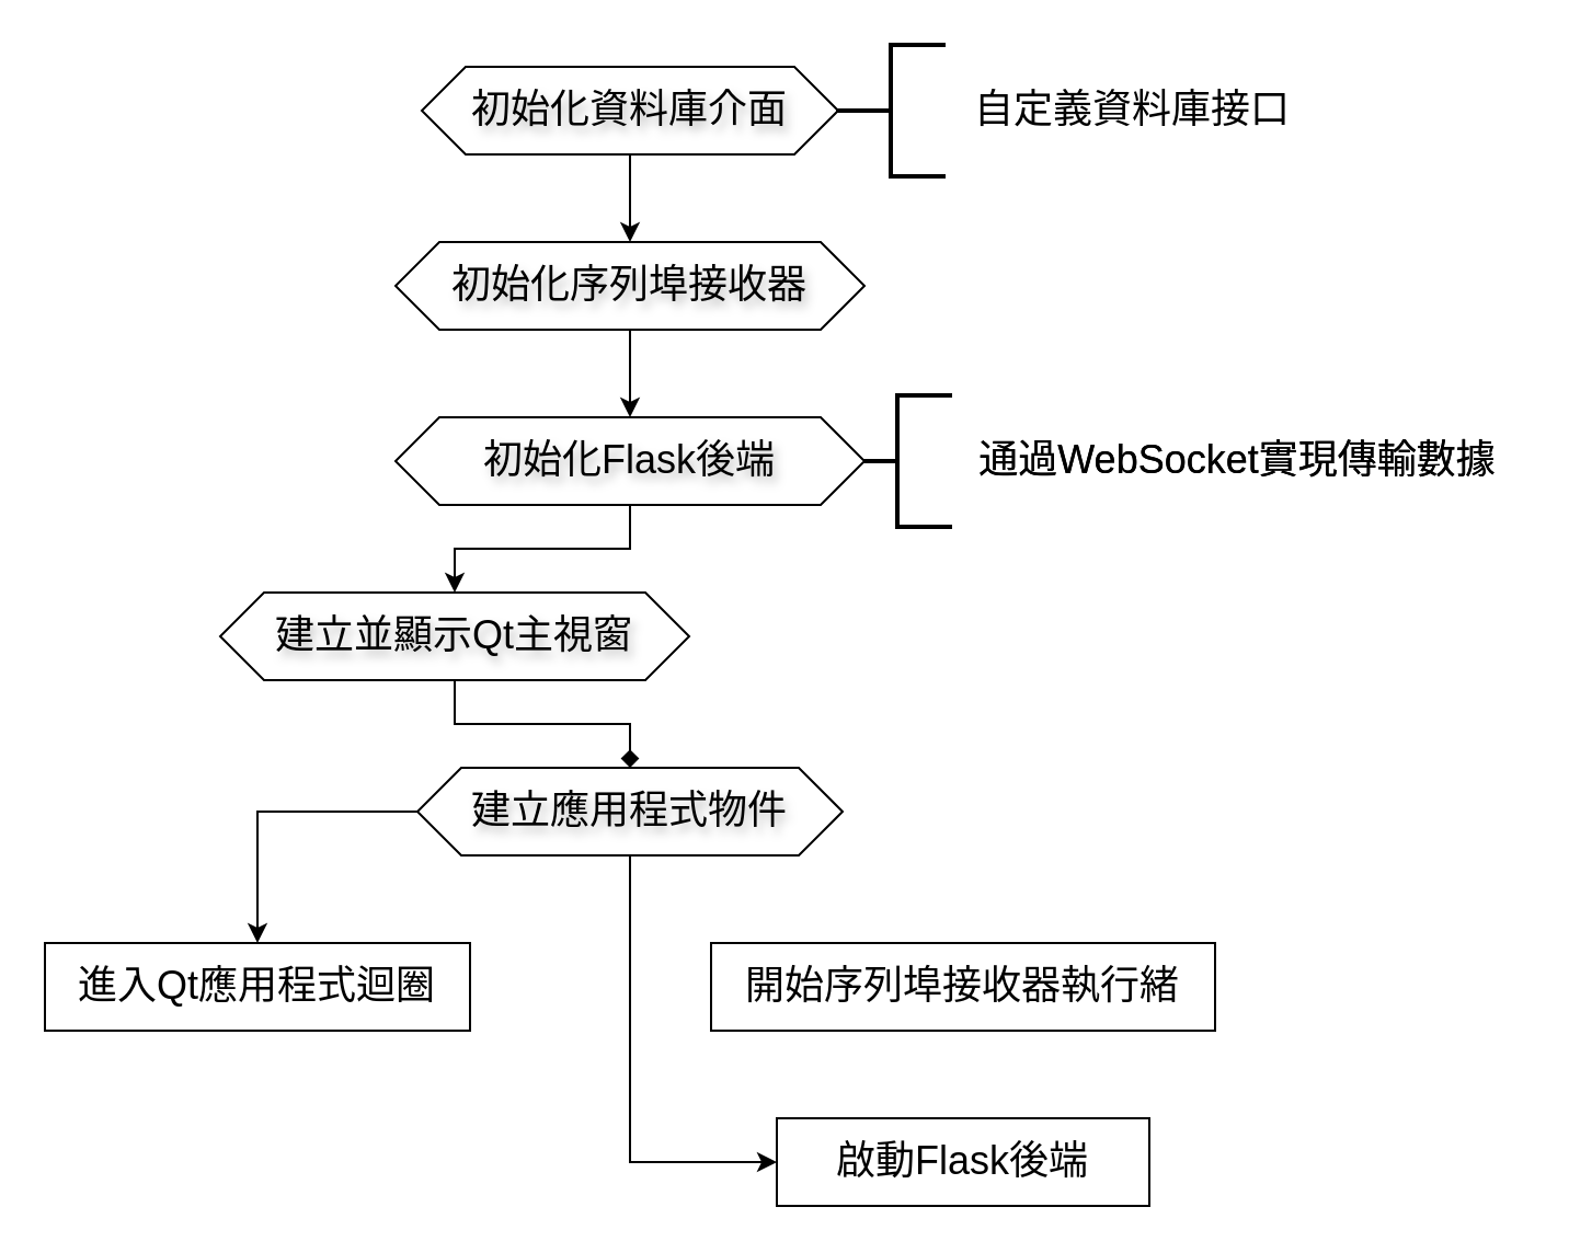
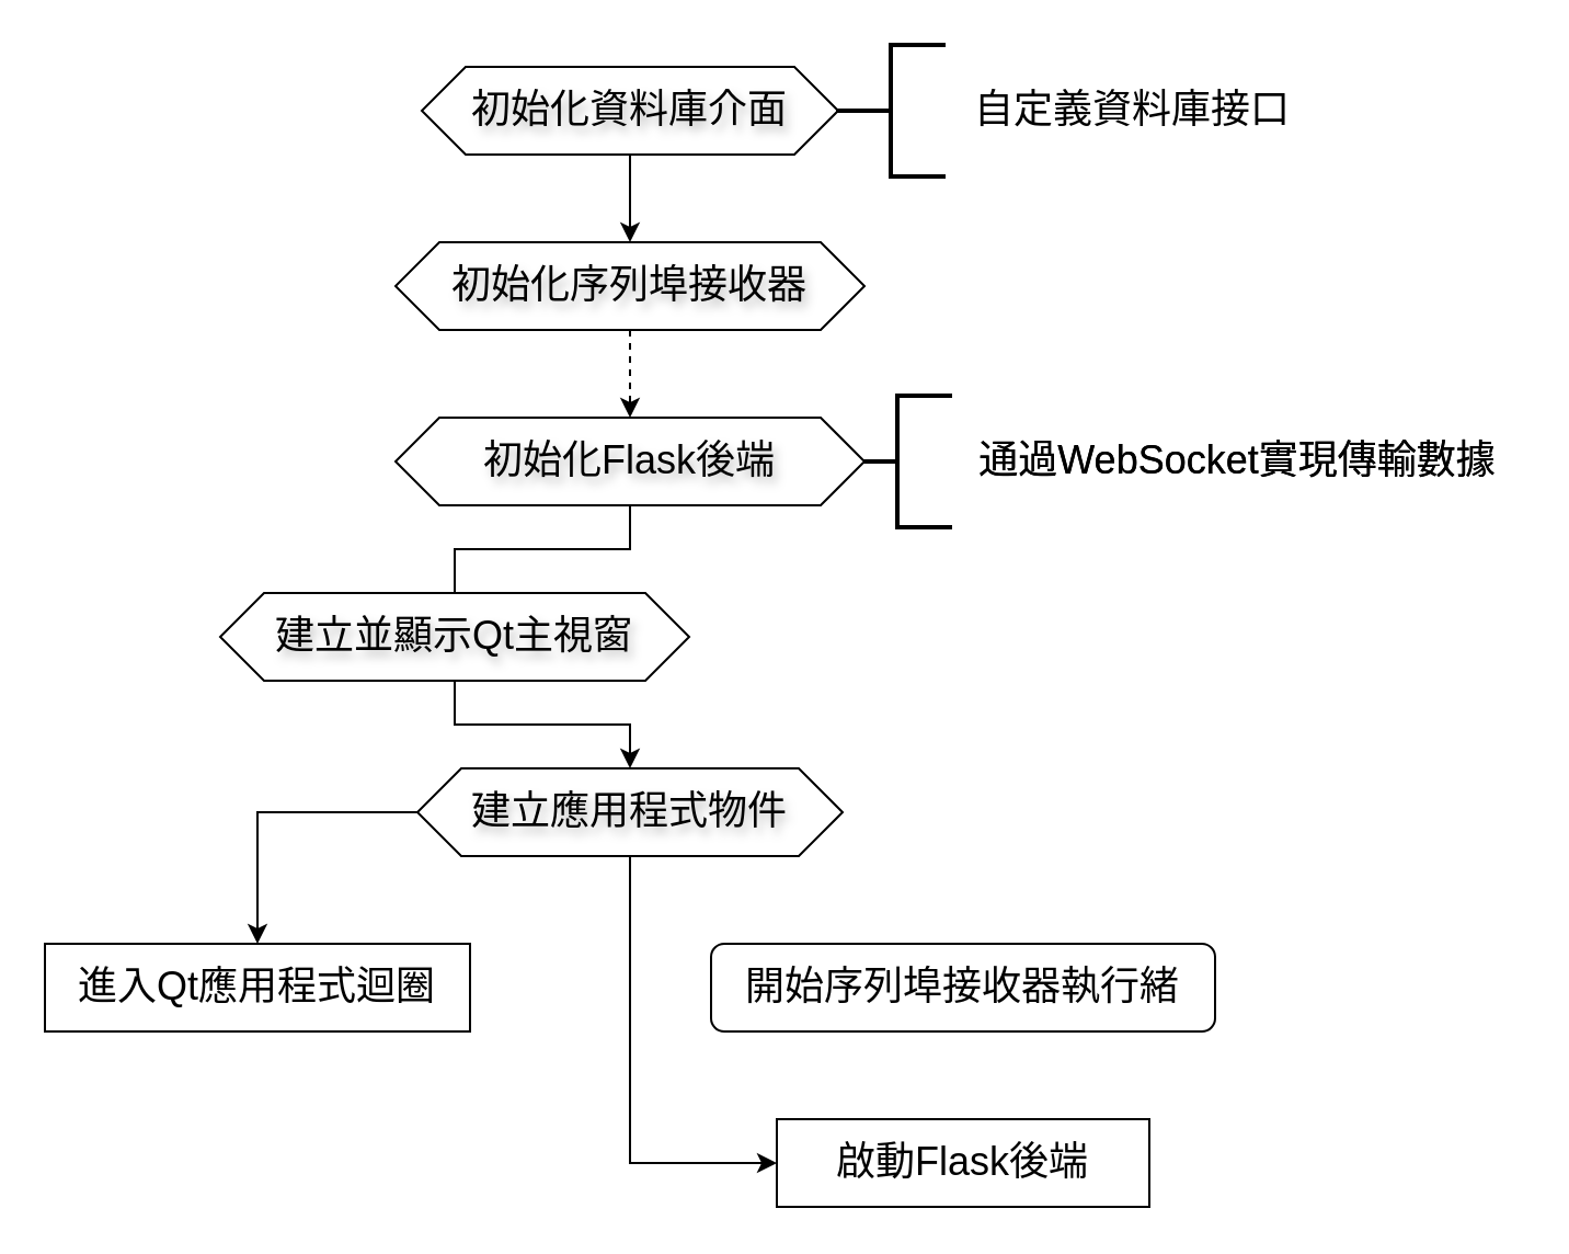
  <mxCell id="0" />
  <mxCell id="1" parent="0" />
  <mxCell id="2" value="" style="edgeStyle=orthogonalEdgeStyle;rounded=0;orthogonalLoop=1;jettySize=auto;html=1;entryX=0.5;entryY=0;entryDx=0;entryDy=0;fontSize=18;strokeColor=light-dark(#000000,#000000);" edge="1" parent="1" source="21" target="4"><mxGeometry relative="1" as="geometry" /></mxCell>
- <mxCell id="3" value="" style="edgeStyle=orthogonalEdgeStyle;rounded=0;orthogonalLoop=1;jettySize=auto;html=1;entryX=0.5;entryY=0;entryDx=0;entryDy=0;fontSize=18;strokeColor=light-dark(#000000,#000000);" edge="1" parent="1" source="4" target="19"><mxGeometry relative="1" as="geometry"><mxPoint x="287" y="190" as="targetPoint" /></mxGeometry></mxCell>
+ <mxCell id="3" value="" style="edgeStyle=orthogonalEdgeStyle;rounded=0;orthogonalLoop=1;jettySize=auto;html=1;entryX=0.5;entryY=0;entryDx=0;entryDy=0;fontSize=18;strokeColor=light-dark(#000000,#000000);dashed=1;" edge="1" parent="1" source="4" target="19"><mxGeometry relative="1" as="geometry"><mxPoint x="287" y="190" as="targetPoint" /></mxGeometry></mxCell>
  <mxCell id="4" value="初始化序列埠接收器" style="shape=hexagon;perimeter=hexagonPerimeter2;whiteSpace=wrap;html=1;fixedSize=1;textShadow=1;verticalAlign=middle;align=center;fontSize=18;" vertex="1" parent="1"><mxGeometry x="180" y="110" width="214" height="40" as="geometry" /></mxCell>
- <mxCell id="5" value="" style="edgeStyle=orthogonalEdgeStyle;rounded=0;orthogonalLoop=1;jettySize=auto;html=1;entryX=0.5;entryY=0;entryDx=0;entryDy=0;fontSize=18;strokeColor=light-dark(#000000,#000000);endArrow=diamond;" edge="1" parent="1" source="6" target="9"><mxGeometry relative="1" as="geometry" /></mxCell>
+ <mxCell id="5" value="" style="edgeStyle=orthogonalEdgeStyle;rounded=0;orthogonalLoop=1;jettySize=auto;html=1;entryX=0.5;entryY=0;entryDx=0;entryDy=0;fontSize=18;strokeColor=light-dark(#000000,#000000);" edge="1" parent="1" source="6" target="9"><mxGeometry relative="1" as="geometry" /></mxCell>
  <mxCell id="6" value="建立並顯示Qt主視窗" style="shape=hexagon;perimeter=hexagonPerimeter2;whiteSpace=wrap;html=1;fixedSize=1;textShadow=1;verticalAlign=middle;align=center;fontSize=18;" vertex="1" parent="1"><mxGeometry x="100" y="270" width="214" height="40" as="geometry" /></mxCell>
  <mxCell id="7" value="" style="edgeStyle=orthogonalEdgeStyle;rounded=0;orthogonalLoop=1;jettySize=auto;html=1;exitX=0;exitY=0.5;exitDx=0;exitDy=0;entryX=0.5;entryY=0;entryDx=0;entryDy=0;fontSize=18;strokeColor=light-dark(#000000,#000000);" edge="1" parent="1" source="9" target="10"><mxGeometry relative="1" as="geometry" /></mxCell>
  <mxCell id="8" value="" style="edgeStyle=orthogonalEdgeStyle;rounded=0;orthogonalLoop=1;jettySize=auto;html=1;entryX=0;entryY=0.5;entryDx=0;entryDy=0;fontSize=18;strokeColor=light-dark(#000000,#000000);" edge="1" parent="1" source="9" target="13"><mxGeometry relative="1" as="geometry" /></mxCell>
  <mxCell id="9" value="建立應用程式物件" style="shape=hexagon;perimeter=hexagonPerimeter2;whiteSpace=wrap;html=1;fixedSize=1;textShadow=1;verticalAlign=middle;align=center;fontSize=18;" vertex="1" parent="1"><mxGeometry x="190" y="350" width="194" height="40" as="geometry" /></mxCell>
  <mxCell id="10" value="進入Qt應用程式迴圈" style="rounded=0;whiteSpace=wrap;html=1;fontSize=18;" vertex="1" parent="1"><mxGeometry x="20" y="430" width="194" height="40" as="geometry" /></mxCell>
  <mxCell id="11" value="通過WebSocket實現傳輸數據" style="text;html=1;align=center;verticalAlign=middle;resizable=0;points=[];autosize=1;strokeColor=none;fillColor=none;fontSize=18;" vertex="1" parent="1"><mxGeometry x="434" y="190" width="260" height="40" as="geometry" /></mxCell>
- <mxCell id="12" value="開始序列埠接收器執行緒" style="rounded=0;whiteSpace=wrap;html=1;fontSize=18;" vertex="1" parent="1"><mxGeometry x="324" y="430" width="230" height="40" as="geometry" /></mxCell>
+ <mxCell id="12" value="開始序列埠接收器執行緒" style="whiteSpace=wrap;html=1;fontSize=18;rounded=1;" vertex="1" parent="1"><mxGeometry x="324" y="430" width="230" height="40" as="geometry" /></mxCell>
  <mxCell id="13" value="啟動Flask後端" style="rounded=0;whiteSpace=wrap;html=1;fontSize=18;" vertex="1" parent="1"><mxGeometry x="354" y="510" width="170" height="40" as="geometry" /></mxCell>
- <mxCell id="14" value="" style="edgeStyle=orthogonalEdgeStyle;rounded=0;orthogonalLoop=1;jettySize=auto;html=1;entryX=0.5;entryY=0;entryDx=0;entryDy=0;fontSize=18;strokeColor=light-dark(#000000,#000000);" edge="1" parent="1" source="19" target="6"><mxGeometry relative="1" as="geometry" /></mxCell>
+ <mxCell id="14" value="" style="edgeStyle=orthogonalEdgeStyle;rounded=0;orthogonalLoop=1;jettySize=auto;html=1;entryX=0.5;entryY=0;entryDx=0;entryDy=0;fontSize=18;strokeColor=light-dark(#000000,#000000);endArrow=none;" edge="1" parent="1" source="19" target="6"><mxGeometry relative="1" as="geometry" /></mxCell>
  <mxCell id="15" value="" style="group;fontSize=18;" vertex="1" connectable="0" parent="1"><mxGeometry x="180" y="180" width="514" height="60" as="geometry" /></mxCell>
  <mxCell id="16" value="" style="group;fontSize=18;textShadow=1;" vertex="1" connectable="0" parent="15"><mxGeometry x="204" width="310" height="60" as="geometry" /></mxCell>
  <mxCell id="17" value="" style="strokeWidth=2;html=1;shape=mxgraph.flowchart.annotation_2;align=left;labelPosition=right;pointerEvents=1;direction=east;fontSize=18;fontColor=light-dark(#000000,#000000);strokeColor=light-dark(#000000,#050505);" vertex="1" parent="16"><mxGeometry width="50" height="60" as="geometry" /></mxCell>
  <mxCell id="18" value="&lt;span style=&quot;background-color: light-dark(transparent, rgb(0, 0, 0));&quot;&gt;通過WebSocket實現傳輸數據&lt;/span&gt;" style="text;html=1;align=center;verticalAlign=middle;resizable=0;points=[];autosize=1;strokeColor=none;fillColor=none;fontSize=18;" vertex="1" parent="16"><mxGeometry x="50" y="10" width="260" height="40" as="geometry" /></mxCell>
  <mxCell id="19" value="初始化Flask後端" style="shape=hexagon;perimeter=hexagonPerimeter2;whiteSpace=wrap;html=1;fixedSize=1;textShadow=1;verticalAlign=middle;align=center;fontSize=18;" vertex="1" parent="15"><mxGeometry y="10" width="214" height="40" as="geometry" /></mxCell>
  <mxCell id="20" value="" style="group;fontSize=18;" vertex="1" connectable="0" parent="1"><mxGeometry x="192" y="20" width="409" height="60" as="geometry" /></mxCell>
  <mxCell id="21" value="初始化資料庫介面" style="shape=hexagon;perimeter=hexagonPerimeter2;whiteSpace=wrap;html=1;fixedSize=1;textShadow=1;verticalAlign=middle;align=center;fontSize=18;" vertex="1" parent="20"><mxGeometry y="10" width="190" height="40" as="geometry" /></mxCell>
  <mxCell id="22" value="" style="group;fontSize=18;" vertex="1" connectable="0" parent="20"><mxGeometry x="189" width="220" height="60" as="geometry" /></mxCell>
  <mxCell id="23" value="" style="strokeWidth=2;html=1;shape=mxgraph.flowchart.annotation_2;align=left;labelPosition=right;pointerEvents=1;fontSize=18;strokeColor=light-dark(#000000,#0D0D0D);" vertex="1" parent="22"><mxGeometry width="50" height="60" as="geometry" /></mxCell>
  <mxCell id="24" value="&lt;span style=&quot;background-color: light-dark(transparent, rgb(0, 0, 0));&quot;&gt;自定義資料庫接口&lt;/span&gt;" style="text;html=1;align=center;verticalAlign=middle;resizable=0;points=[];autosize=1;strokeColor=none;fillColor=none;fontSize=18;" vertex="1" parent="22"><mxGeometry x="50" y="10" width="170" height="40" as="geometry" /></mxCell>
